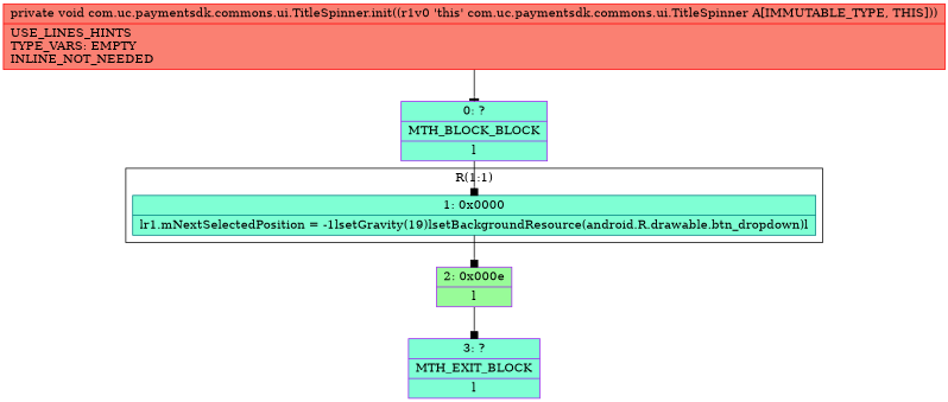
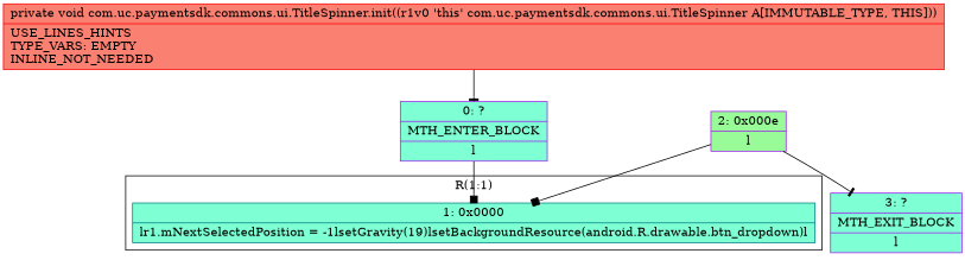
  digraph {
    node [color=purple fillcolor=aquamarine shape=record style=filled]
    edge [arrowhead=box]
    n1 [color=teal label="{1\:\ 0x0000|lr1.mNextSelectedPosition = \-1lsetGravity(19)lsetBackgroundResource(android.R.drawable.btn_dropdown)l}"]
    n2 [fillcolor=palegreen label="{2\:\ 0x000e|l}"]
    n3 [label="{3\:\ ?|MTH_EXIT_BLOCK\l|l}"]
-   n4 [label="{0\:\ ?|MTH_BLOCK_BLOCK\l|l}"]
+   n4 [label="{0\:\ ?|MTH_ENTER_BLOCK\l|l}"]
    n5 [color=red fillcolor=salmon label="{private void com.uc.paymentsdk.commons.ui.TitleSpinner.init((r1v0 'this' com.uc.paymentsdk.commons.ui.TitleSpinner A[IMMUTABLE_TYPE, THIS]))  | USE_LINES_HINTS\lTYPE_VARS: EMPTY\lINLINE_NOT_NEEDED\l}"]
    subgraph cluster_1 {
      label="R(1:1)"
      n1
    }
-   n1 -> n2
-   n2 -> n3
+   n2 -> n1
+   n2 -> n3 [arrowhead=tee]
    n4 -> n1
    n5 -> n4 [arrowhead=tee]
  }
